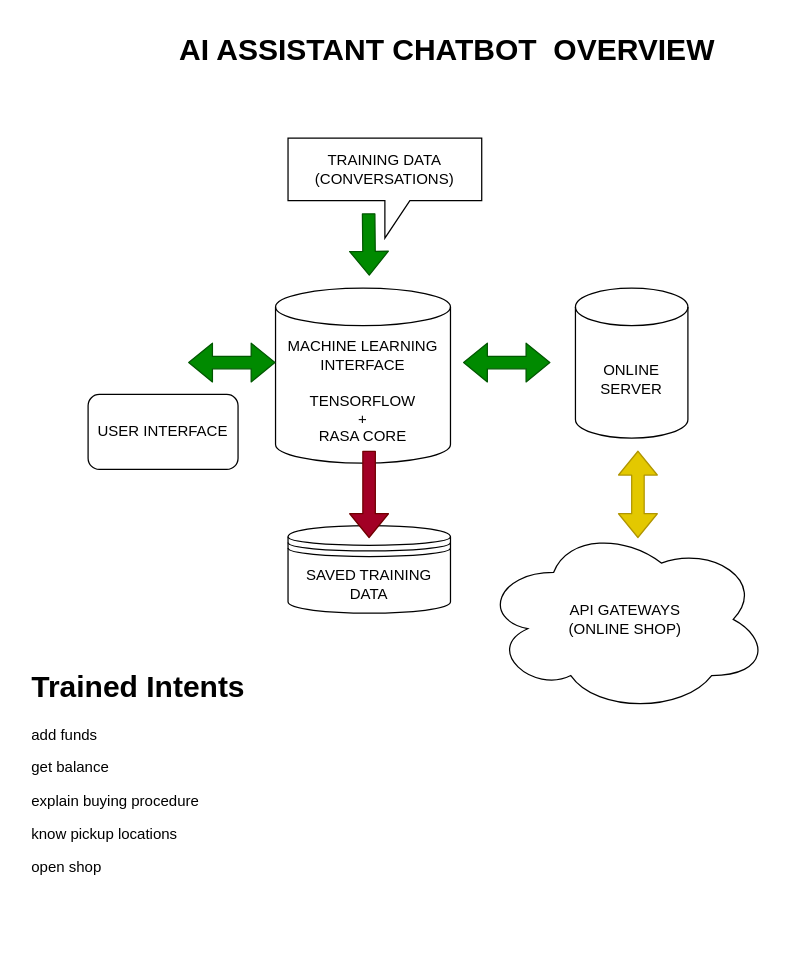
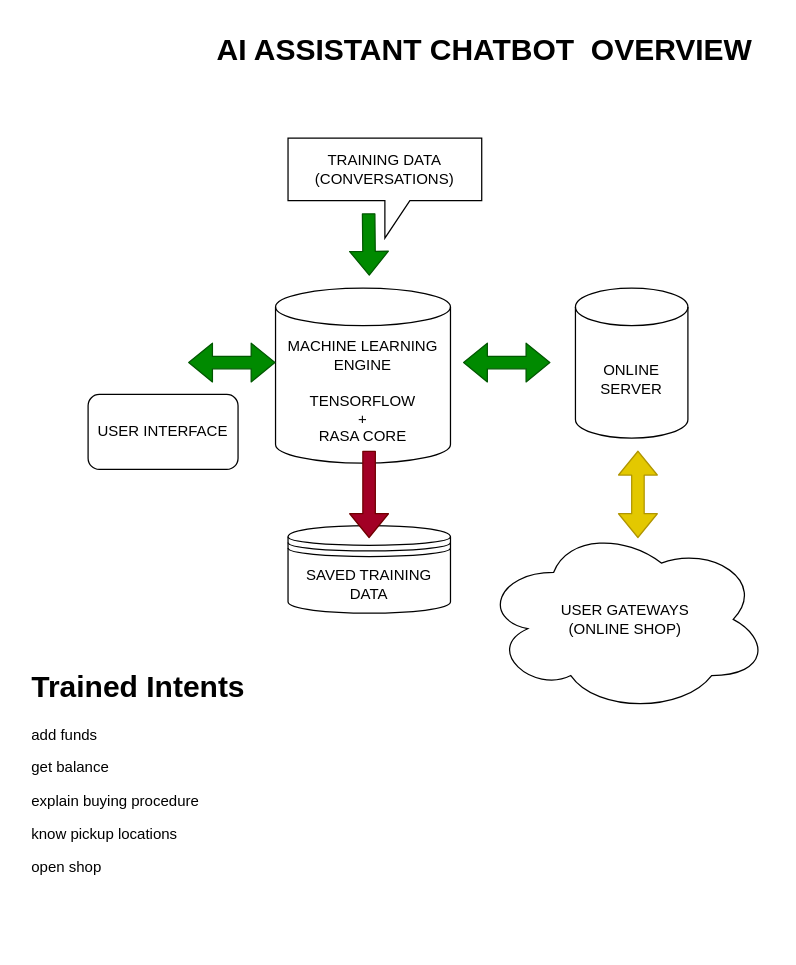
  <mxCell id="0" />
  <mxCell id="1" parent="0" />
  <mxCell id="2" value="USER INTERFACE" style="rounded=1;whiteSpace=wrap;html=1;" parent="1" vertex="1"><mxGeometry x="70" y="315" width="120" height="60" as="geometry" /></mxCell>
- <mxCell id="3" value="&lt;span&gt;MACHINE LEARNING INTERFACE&lt;br&gt;&lt;/span&gt;&lt;br&gt;&lt;span&gt;TENSORFLOW&lt;br&gt;+&lt;br&gt;RASA CORE&lt;/span&gt;" style="shape=cylinder3;whiteSpace=wrap;html=1;boundedLbl=1;backgroundOutline=1;size=15;" parent="1" vertex="1"><mxGeometry x="220" y="230" width="140" height="140" as="geometry" /></mxCell>
+ <mxCell id="3" value="&lt;span&gt;MACHINE LEARNING ENGINE&lt;br&gt;&lt;/span&gt;&lt;br&gt;&lt;span&gt;TENSORFLOW&lt;br&gt;+&lt;br&gt;RASA CORE&lt;/span&gt;" style="shape=cylinder3;whiteSpace=wrap;html=1;boundedLbl=1;backgroundOutline=1;size=15;" parent="1" vertex="1"><mxGeometry x="220" y="230" width="140" height="140" as="geometry" /></mxCell>
  <mxCell id="4" value="&lt;span&gt;ONLINE SERVER&lt;/span&gt;" style="shape=cylinder3;whiteSpace=wrap;html=1;boundedLbl=1;backgroundOutline=1;size=15;" parent="1" vertex="1"><mxGeometry x="460" y="230" width="90" height="120" as="geometry" /></mxCell>
- <mxCell id="5" value="API GATEWAYS&lt;br&gt;(ONLINE SHOP)" style="ellipse;shape=cloud;whiteSpace=wrap;html=1;" parent="1" vertex="1"><mxGeometry x="385" y="420" width="230" height="150" as="geometry" /></mxCell>
+ <mxCell id="5" value="USER GATEWAYS&lt;br&gt;(ONLINE SHOP)" style="ellipse;shape=cloud;whiteSpace=wrap;html=1;" parent="1" vertex="1"><mxGeometry x="385" y="420" width="230" height="150" as="geometry" /></mxCell>
  <mxCell id="6" value="" style="shape=flexArrow;endArrow=classic;html=1;fillColor=#008a00;strokeColor=#005700;startArrow=none;startFill=0;" parent="1" edge="1"><mxGeometry width="50" height="50" relative="1" as="geometry"><mxPoint x="294.5" y="170" as="sourcePoint" /><mxPoint x="295" y="220" as="targetPoint" /></mxGeometry></mxCell>
  <mxCell id="7" value="" style="shape=flexArrow;endArrow=classic;html=1;fillColor=#008a00;strokeColor=#005700;startArrow=block;" parent="1" edge="1"><mxGeometry width="50" height="50" relative="1" as="geometry"><mxPoint x="150" y="289.5" as="sourcePoint" /><mxPoint x="220" y="289.5" as="targetPoint" /></mxGeometry></mxCell>
  <mxCell id="8" value="" style="shape=flexArrow;endArrow=classic;html=1;fillColor=#e3c800;strokeColor=#B09500;startArrow=block;" parent="1" edge="1"><mxGeometry width="50" height="50" relative="1" as="geometry"><mxPoint x="510" y="360" as="sourcePoint" /><mxPoint x="510" y="430" as="targetPoint" /></mxGeometry></mxCell>
- <mxCell id="9" value="&lt;h1&gt;AI ASSISTANT CHATBOT&amp;nbsp; OVERVIEW&lt;/h1&gt;" style="text;html=1;strokeColor=none;fillColor=none;spacing=5;spacingTop=-20;whiteSpace=wrap;overflow=hidden;rounded=0;align=center;" parent="1" vertex="1"><mxGeometry x="130" y="20" width="455" height="50" as="geometry" /></mxCell>
+ <mxCell id="9" value="&lt;h1&gt;AI ASSISTANT CHATBOT&amp;nbsp; OVERVIEW&lt;/h1&gt;" style="text;html=1;strokeColor=none;fillColor=none;spacing=5;spacingTop=-20;whiteSpace=wrap;overflow=hidden;rounded=0;align=center;" parent="1" vertex="1"><mxGeometry x="160" y="20" width="455" height="50" as="geometry" /></mxCell>
  <mxCell id="10" value="TRAINING DATA&lt;br&gt;(CONVERSATIONS)" style="shape=callout;whiteSpace=wrap;html=1;perimeter=calloutPerimeter;" vertex="1" parent="1"><mxGeometry x="230" y="110" width="155" height="80" as="geometry" /></mxCell>
  <mxCell id="11" value="" style="shape=flexArrow;endArrow=classic;html=1;fillColor=#008a00;strokeColor=#005700;startArrow=block;" edge="1" parent="1"><mxGeometry width="50" height="50" relative="1" as="geometry"><mxPoint x="370" y="289.5" as="sourcePoint" /><mxPoint x="440" y="289.5" as="targetPoint" /></mxGeometry></mxCell>
  <mxCell id="12" value="SAVED TRAINING DATA" style="shape=datastore;whiteSpace=wrap;html=1;" vertex="1" parent="1"><mxGeometry x="230" y="420" width="130" height="70" as="geometry" /></mxCell>
  <mxCell id="13" value="" style="shape=flexArrow;endArrow=classic;html=1;fillColor=#a20025;strokeColor=#6F0000;startArrow=none;startFill=0;" edge="1" parent="1"><mxGeometry width="50" height="50" relative="1" as="geometry"><mxPoint x="294.86" y="360" as="sourcePoint" /><mxPoint x="294.86" y="430" as="targetPoint" /></mxGeometry></mxCell>
  <mxCell id="14" value="&lt;h1&gt;Trained Intents&lt;/h1&gt;&lt;p&gt;&lt;span&gt;add funds&lt;/span&gt;&lt;br&gt;&lt;/p&gt;&lt;p&gt;get balance&lt;/p&gt;&lt;p&gt;explain buying procedure&lt;/p&gt;&lt;p&gt;know pickup locations&lt;/p&gt;&lt;p&gt;open shop&lt;/p&gt;" style="text;html=1;strokeColor=none;fillColor=none;spacing=5;spacingTop=-20;whiteSpace=wrap;overflow=hidden;rounded=0;" vertex="1" parent="1"><mxGeometry x="20" y="530" width="190" height="220" as="geometry" /></mxCell>
